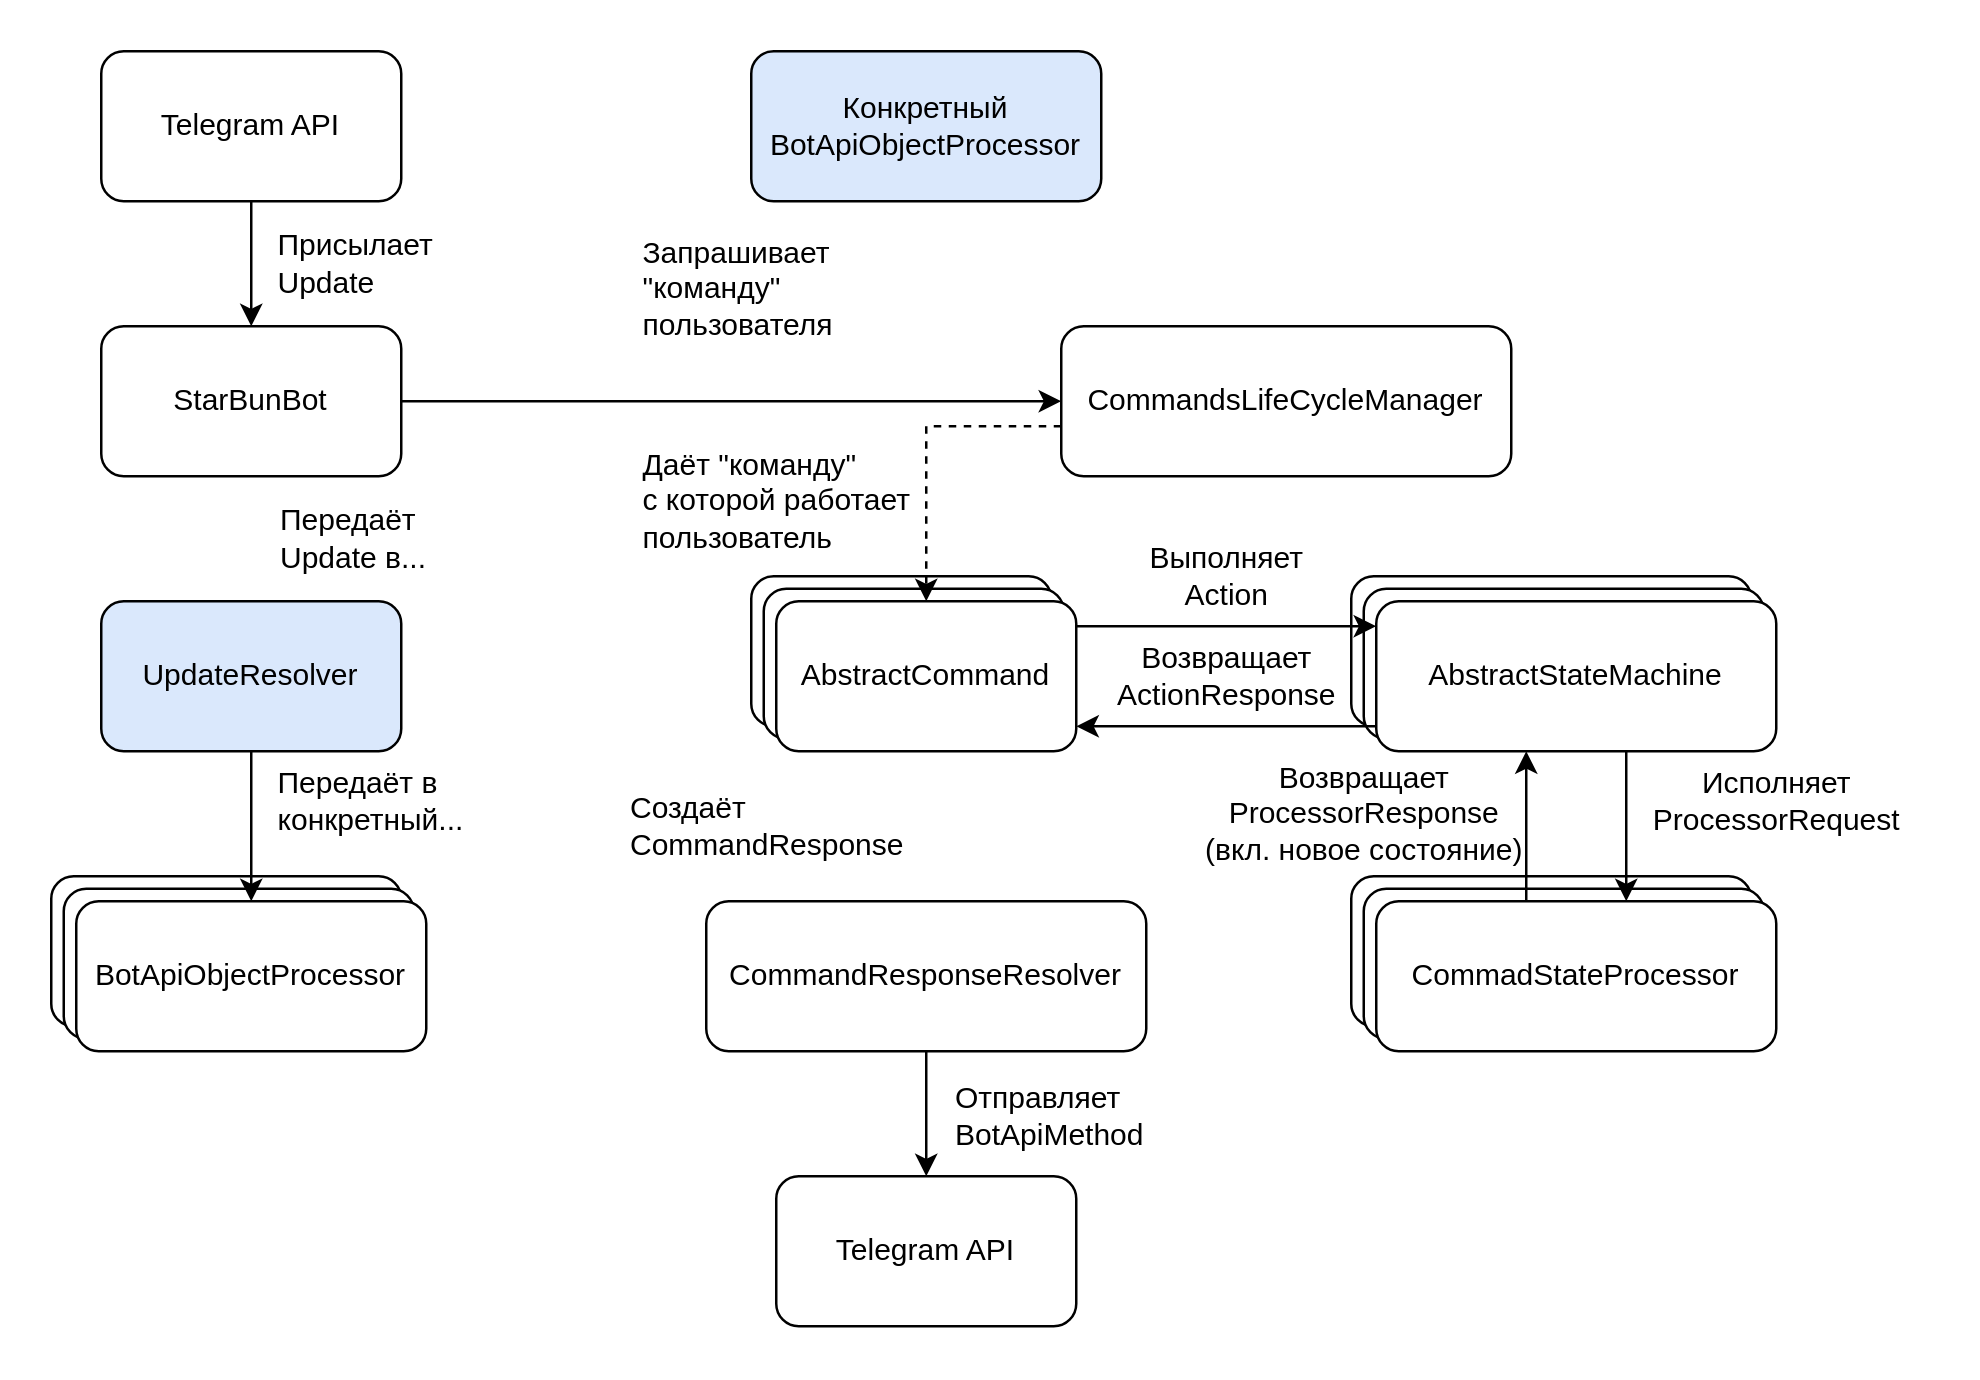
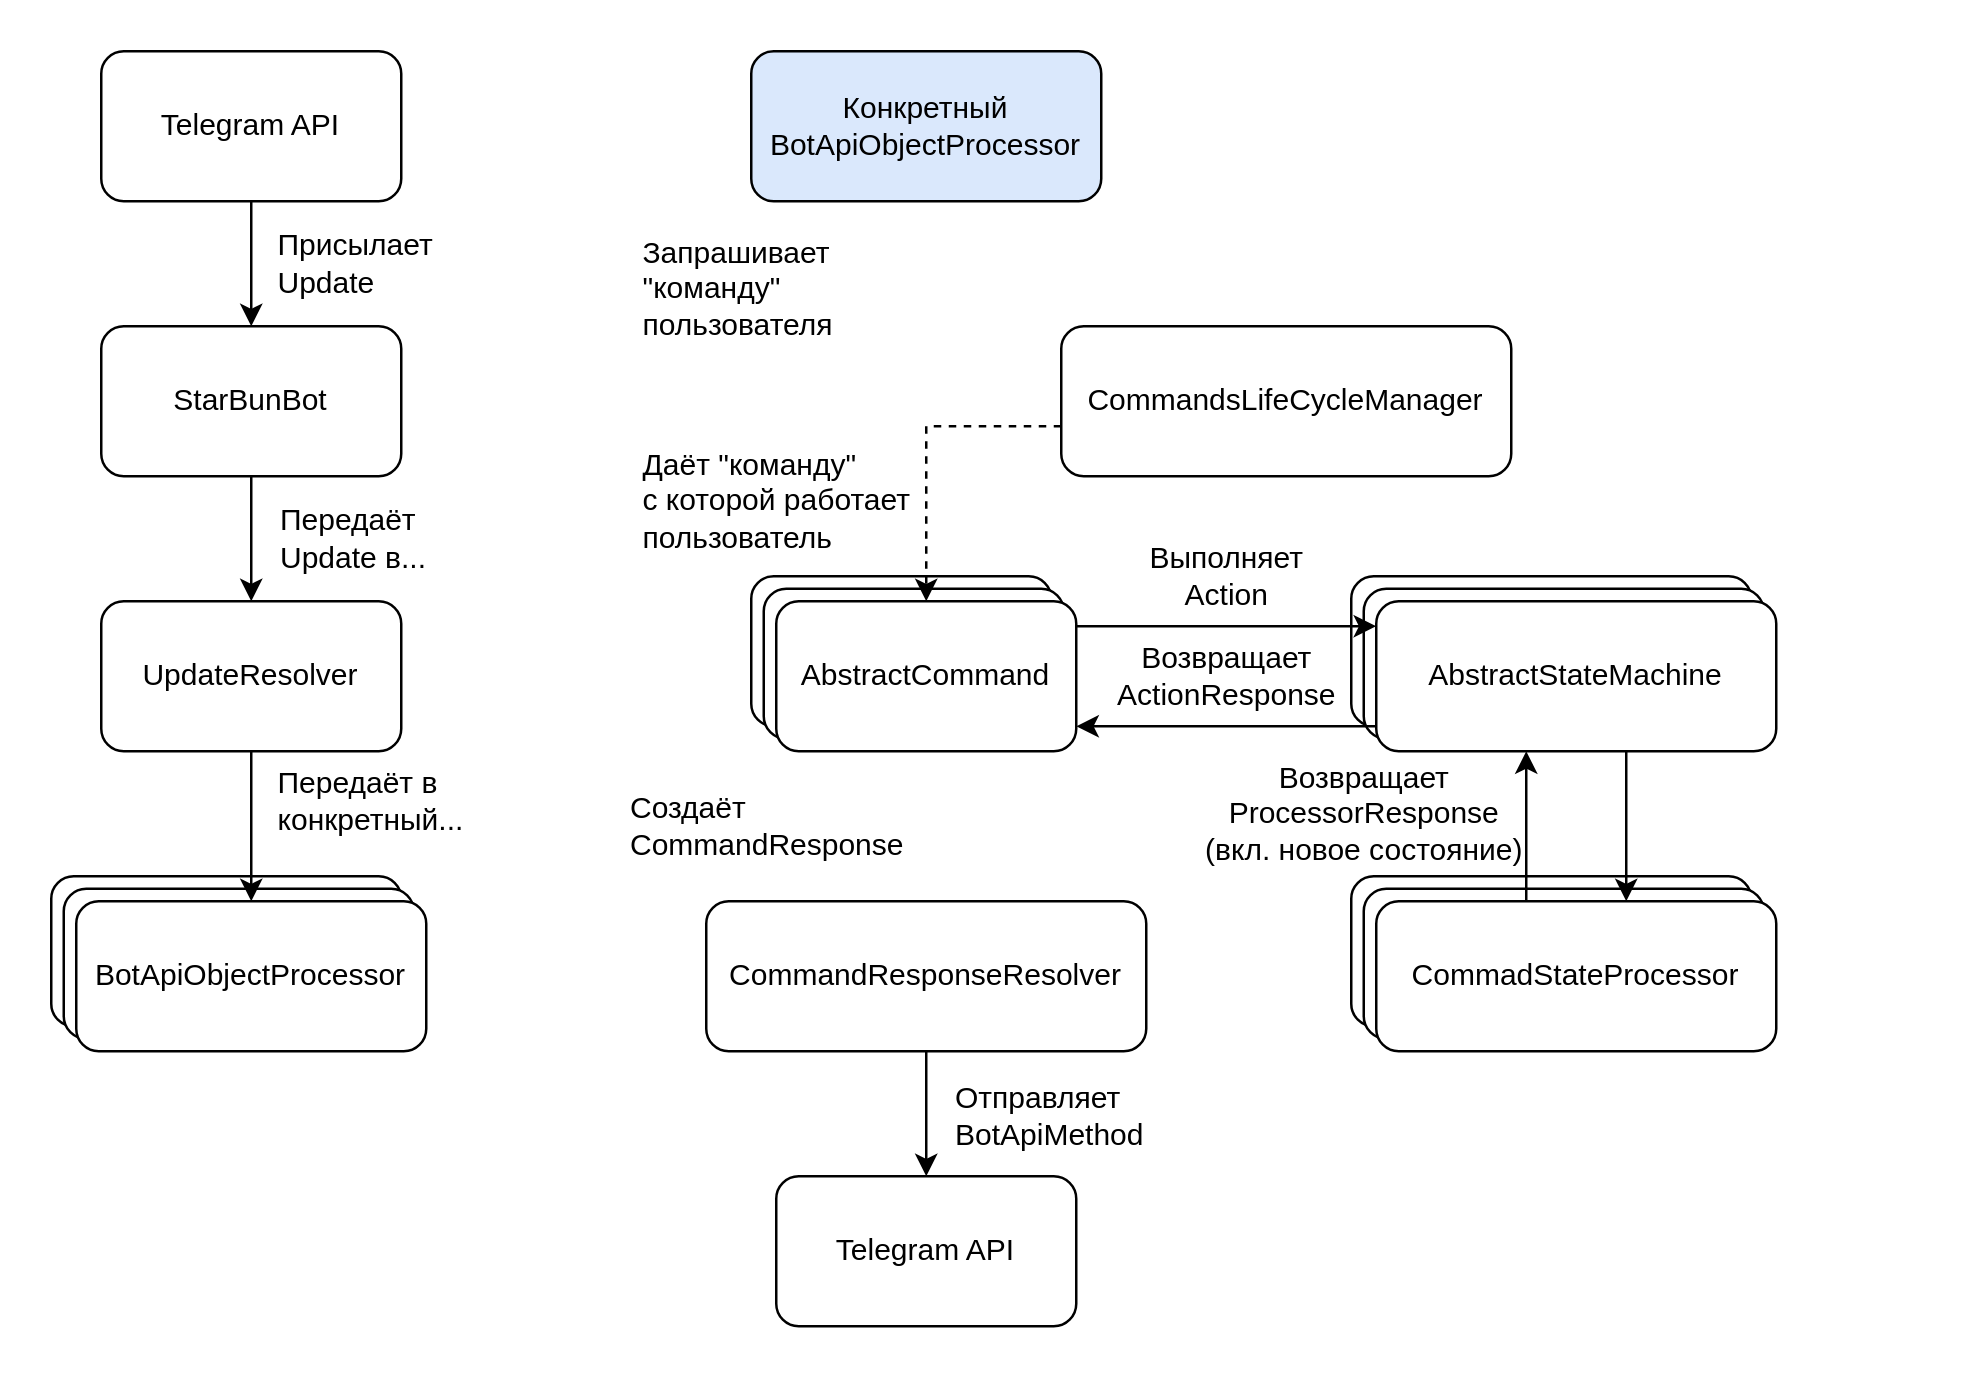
  <mxCell id="0" />
  <mxCell id="1" parent="0" />
  <mxCell id="2" value="" style="rounded=1;whiteSpace=wrap;html=1;" parent="1" vertex="1"><mxGeometry x="540" y="350" width="160" height="60" as="geometry" /></mxCell>
  <mxCell id="3" value="" style="rounded=1;whiteSpace=wrap;html=1;" parent="1" vertex="1"><mxGeometry x="545" y="355" width="160" height="60" as="geometry" /></mxCell>
- <mxCell id="4" style="edgeStyle=orthogonalEdgeStyle;rounded=0;orthogonalLoop=1;jettySize=auto;html=1;" parent="1" source="5" target="17" edge="1"><mxGeometry relative="1" as="geometry" /></mxCell>
+ <mxCell id="4" style="edgeStyle=orthogonalEdgeStyle;rounded=0;orthogonalLoop=1;jettySize=auto;html=1;" parent="1" source="5" target="6" edge="1"><mxGeometry relative="1" as="geometry" /></mxCell>
  <mxCell id="5" value="StarBunBot" style="rounded=1;whiteSpace=wrap;html=1;" parent="1" vertex="1"><mxGeometry x="40" y="130" width="120" height="60" as="geometry" /></mxCell>
- <mxCell id="6" value="UpdateResolver" style="rounded=1;whiteSpace=wrap;html=1;fillColor=#dae8fc;" parent="1" vertex="1"><mxGeometry x="40" y="240" width="120" height="60" as="geometry" /></mxCell>
+ <mxCell id="6" value="UpdateResolver" style="rounded=1;whiteSpace=wrap;html=1;" parent="1" vertex="1"><mxGeometry x="40" y="240" width="120" height="60" as="geometry" /></mxCell>
  <mxCell id="7" style="edgeStyle=orthogonalEdgeStyle;rounded=0;orthogonalLoop=1;jettySize=auto;html=1;" parent="1" source="8" target="5" edge="1"><mxGeometry relative="1" as="geometry" /></mxCell>
  <mxCell id="8" value="Telegram API" style="rounded=1;whiteSpace=wrap;html=1;" parent="1" vertex="1"><mxGeometry x="40" y="20" width="120" height="60" as="geometry" /></mxCell>
  <mxCell id="9" value="Присылает&lt;br&gt;Update" style="text;html=1;align=left;verticalAlign=middle;resizable=0;points=[];autosize=1;strokeColor=none;fillColor=none;" parent="1" vertex="1"><mxGeometry x="109" y="85" width="90" height="40" as="geometry" /></mxCell>
  <mxCell id="10" value="Передаёт&lt;br&gt;Update в..." style="text;html=1;align=left;verticalAlign=middle;resizable=0;points=[];autosize=1;strokeColor=none;fillColor=none;" parent="1" vertex="1"><mxGeometry x="110" y="195" width="80" height="40" as="geometry" /></mxCell>
  <mxCell id="11" value="" style="rounded=1;whiteSpace=wrap;html=1;" parent="1" vertex="1"><mxGeometry x="20" y="350" width="140" height="60" as="geometry" /></mxCell>
  <mxCell id="12" value="" style="rounded=1;whiteSpace=wrap;html=1;" parent="1" vertex="1"><mxGeometry x="25" y="355" width="140" height="60" as="geometry" /></mxCell>
  <mxCell id="13" value="BotApiObjectProcessor" style="rounded=1;whiteSpace=wrap;html=1;" parent="1" vertex="1"><mxGeometry x="30" y="360" width="140" height="60" as="geometry" /></mxCell>
  <mxCell id="14" style="edgeStyle=orthogonalEdgeStyle;rounded=0;orthogonalLoop=1;jettySize=auto;html=1;" parent="1" source="6" target="13" edge="1"><mxGeometry relative="1" as="geometry" /></mxCell>
  <mxCell id="15" value="Передаёт в &lt;br&gt;конкретный..." style="text;html=1;align=left;verticalAlign=middle;resizable=0;points=[];autosize=1;strokeColor=none;fillColor=none;" parent="1" vertex="1"><mxGeometry x="109" y="300" width="100" height="40" as="geometry" /></mxCell>
  <mxCell id="16" value="Конкретный&lt;br&gt;BotApiObjectProcessor" style="rounded=1;whiteSpace=wrap;html=1;fillColor=#dae8fc;" parent="1" vertex="1"><mxGeometry x="300" y="20" width="140" height="60" as="geometry" /></mxCell>
  <mxCell id="17" value="CommandsLifeCycleManager" style="rounded=1;whiteSpace=wrap;html=1;" parent="1" vertex="1"><mxGeometry x="424" y="130" width="180" height="60" as="geometry" /></mxCell>
  <mxCell id="18" style="edgeStyle=orthogonalEdgeStyle;rounded=0;orthogonalLoop=1;jettySize=auto;html=1;" parent="1" source="38" target="20" edge="1"><mxGeometry relative="1" as="geometry"><Array as="points"><mxPoint x="650" y="330" /><mxPoint x="650" y="330" /></Array></mxGeometry></mxCell>
  <mxCell id="19" style="edgeStyle=orthogonalEdgeStyle;rounded=0;orthogonalLoop=1;jettySize=auto;html=1;" parent="1" source="20" target="38" edge="1"><mxGeometry relative="1" as="geometry"><Array as="points"><mxPoint x="610" y="330" /><mxPoint x="610" y="330" /></Array></mxGeometry></mxCell>
  <mxCell id="20" value="CommadStateProcessor" style="rounded=1;whiteSpace=wrap;html=1;" parent="1" vertex="1"><mxGeometry x="550" y="360" width="160" height="60" as="geometry" /></mxCell>
  <mxCell id="21" value="Запрашивает&lt;br&gt;&quot;команду&quot; &lt;br&gt;пользователя" style="text;html=1;align=left;verticalAlign=middle;resizable=0;points=[];autosize=1;strokeColor=none;fillColor=none;" parent="1" vertex="1"><mxGeometry x="255" y="85" width="100" height="60" as="geometry" /></mxCell>
  <mxCell id="22" value="&lt;div style=&quot;&quot;&gt;&lt;span style=&quot;background-color: initial;&quot;&gt;Даёт &quot;команду&quot; &lt;br&gt;с которой работает&lt;br&gt;пользователь&lt;/span&gt;&lt;/div&gt;" style="text;html=1;align=left;verticalAlign=middle;resizable=0;points=[];autosize=1;strokeColor=none;fillColor=none;" parent="1" vertex="1"><mxGeometry x="255" y="170" width="130" height="60" as="geometry" /></mxCell>
  <mxCell id="23" value="Выполняет&lt;br&gt;Action" style="text;html=1;align=center;verticalAlign=middle;resizable=0;points=[];autosize=1;strokeColor=none;fillColor=none;" parent="1" vertex="1"><mxGeometry x="450" y="210" width="80" height="40" as="geometry" /></mxCell>
- <mxCell id="24" value="Исполняет&lt;br&gt;ProcessorRequest" style="text;html=1;align=center;verticalAlign=middle;resizable=0;points=[];autosize=1;strokeColor=none;fillColor=none;" parent="1" vertex="1"><mxGeometry x="650" y="300" width="120" height="40" as="geometry" /></mxCell>
  <mxCell id="25" value="Возвращает&lt;br&gt;ProcessorResponse&lt;br&gt;(вкл. новое состояние)" style="text;html=1;align=center;verticalAlign=middle;resizable=0;points=[];autosize=1;strokeColor=none;fillColor=none;" parent="1" vertex="1"><mxGeometry x="470" y="295" width="150" height="60" as="geometry" /></mxCell>
  <mxCell id="26" value="Возвращает&lt;br&gt;ActionResponse" style="text;html=1;align=center;verticalAlign=middle;resizable=0;points=[];autosize=1;strokeColor=none;fillColor=none;" parent="1" vertex="1"><mxGeometry x="435" y="250" width="110" height="40" as="geometry" /></mxCell>
  <mxCell id="27" style="edgeStyle=orthogonalEdgeStyle;rounded=0;orthogonalLoop=1;jettySize=auto;html=1;" parent="1" source="28" target="29" edge="1"><mxGeometry relative="1" as="geometry" /></mxCell>
  <mxCell id="28" value="CommandResponseResolver" style="rounded=1;whiteSpace=wrap;html=1;" parent="1" vertex="1"><mxGeometry x="282" y="360" width="176" height="60" as="geometry" /></mxCell>
  <mxCell id="29" value="Telegram API" style="rounded=1;whiteSpace=wrap;html=1;" parent="1" vertex="1"><mxGeometry x="310" y="470" width="120" height="60" as="geometry" /></mxCell>
  <mxCell id="30" value="Отправляет&lt;br&gt;BotApiMethod" style="text;html=1;align=left;verticalAlign=middle;resizable=0;points=[];autosize=1;strokeColor=none;fillColor=none;" parent="1" vertex="1"><mxGeometry x="380" y="426" width="100" height="40" as="geometry" /></mxCell>
  <mxCell id="31" value="&lt;div style=&quot;&quot;&gt;Создаёт&lt;br&gt;CommandResponse&lt;/div&gt;" style="text;html=1;align=left;verticalAlign=middle;resizable=0;points=[];autosize=1;strokeColor=none;fillColor=none;" parent="1" vertex="1"><mxGeometry x="250" y="310" width="130" height="40" as="geometry" /></mxCell>
  <mxCell id="32" value="" style="rounded=1;whiteSpace=wrap;html=1;" parent="1" vertex="1"><mxGeometry x="300" y="230" width="120" height="60" as="geometry" /></mxCell>
  <mxCell id="33" value="" style="rounded=1;whiteSpace=wrap;html=1;" parent="1" vertex="1"><mxGeometry x="305" y="235" width="120" height="60" as="geometry" /></mxCell>
  <mxCell id="34" value="AbstractCommand" style="rounded=1;whiteSpace=wrap;html=1;" parent="1" vertex="1"><mxGeometry x="310" y="240" width="120" height="60" as="geometry" /></mxCell>
  <mxCell id="35" style="edgeStyle=orthogonalEdgeStyle;rounded=0;orthogonalLoop=1;jettySize=auto;html=1;dashed=1;" parent="1" source="17" target="34" edge="1"><mxGeometry relative="1" as="geometry"><Array as="points"><mxPoint x="370" y="170" /></Array></mxGeometry></mxCell>
  <mxCell id="36" value="" style="rounded=1;whiteSpace=wrap;html=1;" parent="1" vertex="1"><mxGeometry x="540" y="230" width="160" height="60" as="geometry" /></mxCell>
  <mxCell id="37" value="" style="rounded=1;whiteSpace=wrap;html=1;" parent="1" vertex="1"><mxGeometry x="545" y="235" width="160" height="60" as="geometry" /></mxCell>
  <mxCell id="38" value="AbstractStateMachine" style="rounded=1;whiteSpace=wrap;html=1;" parent="1" vertex="1"><mxGeometry x="550" y="240" width="160" height="60" as="geometry" /></mxCell>
  <mxCell id="39" style="edgeStyle=orthogonalEdgeStyle;rounded=0;orthogonalLoop=1;jettySize=auto;html=1;" parent="1" source="34" target="38" edge="1"><mxGeometry relative="1" as="geometry"><Array as="points"><mxPoint x="480" y="250" /><mxPoint x="480" y="250" /></Array></mxGeometry></mxCell>
  <mxCell id="40" style="edgeStyle=orthogonalEdgeStyle;rounded=0;orthogonalLoop=1;jettySize=auto;html=1;" parent="1" source="38" target="34" edge="1"><mxGeometry relative="1" as="geometry"><Array as="points"><mxPoint x="470" y="290" /><mxPoint x="470" y="290" /></Array></mxGeometry></mxCell>
